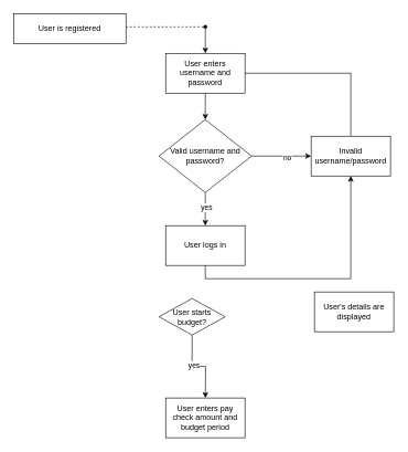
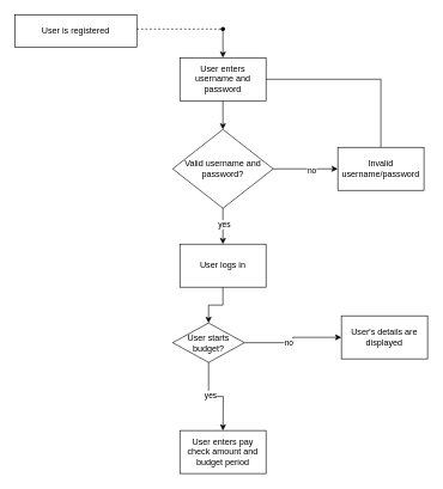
  <mxCell id="0" />
  <mxCell id="1" parent="0" />
  <mxCell id="2" style="edgeStyle=orthogonalEdgeStyle;rounded=0;orthogonalLoop=1;jettySize=auto;html=1;" edge="1" parent="1" source="3"><mxGeometry relative="1" as="geometry"><mxPoint x="310" y="80" as="targetPoint" /></mxGeometry></mxCell>
  <mxCell id="3" value="" style="shape=waypoint;sketch=0;size=6;pointerEvents=1;points=[];fillColor=none;resizable=0;rotatable=0;perimeter=centerPerimeter;snapToPoint=1;fontSize=14;" vertex="1" parent="1"><mxGeometry x="300" y="30" width="20" height="20" as="geometry" /></mxCell>
  <mxCell id="4" style="edgeStyle=orthogonalEdgeStyle;rounded=0;orthogonalLoop=1;jettySize=auto;html=1;" edge="1" parent="1" source="5"><mxGeometry relative="1" as="geometry"><mxPoint x="310" y="180" as="targetPoint" /></mxGeometry></mxCell>
  <mxCell id="5" value="User enters username and password" style="rounded=0;whiteSpace=wrap;html=1;" vertex="1" parent="1"><mxGeometry x="250" y="80" width="120" height="60" as="geometry" /></mxCell>
  <mxCell id="6" value="User is registered" style="rounded=0;whiteSpace=wrap;html=1;" vertex="1" parent="1"><mxGeometry x="20" y="20" width="170" height="45" as="geometry" /></mxCell>
  <mxCell id="7" style="edgeStyle=orthogonalEdgeStyle;rounded=0;orthogonalLoop=1;jettySize=auto;html=1;entryX=-0.014;entryY=0.621;entryDx=0;entryDy=0;entryPerimeter=0;dashed=1;endArrow=none;startFill=0;" edge="1" parent="1" source="6" target="3"><mxGeometry relative="1" as="geometry"><Array as="points"><mxPoint x="180" y="40" /><mxPoint x="180" y="40" /></Array></mxGeometry></mxCell>
  <mxCell id="8" style="edgeStyle=orthogonalEdgeStyle;rounded=0;orthogonalLoop=1;jettySize=auto;html=1;" edge="1" parent="1" source="12"><mxGeometry relative="1" as="geometry"><mxPoint x="470" y="235" as="targetPoint" /></mxGeometry></mxCell>
  <mxCell id="9" value="no" style="edgeLabel;html=1;align=center;verticalAlign=middle;resizable=0;points=[];" vertex="1" connectable="0" parent="8"><mxGeometry x="0.192" y="-1" relative="1" as="geometry"><mxPoint as="offset" /></mxGeometry></mxCell>
  <mxCell id="10" style="edgeStyle=orthogonalEdgeStyle;rounded=0;orthogonalLoop=1;jettySize=auto;html=1;" edge="1" parent="1" source="12"><mxGeometry relative="1" as="geometry"><mxPoint x="310" y="340" as="targetPoint" /></mxGeometry></mxCell>
  <mxCell id="11" value="yes" style="edgeLabel;html=1;align=center;verticalAlign=middle;resizable=0;points=[];" vertex="1" connectable="0" parent="10"><mxGeometry x="-0.123" y="1" relative="1" as="geometry"><mxPoint as="offset" /></mxGeometry></mxCell>
  <mxCell id="12" value="Valid username and password?" style="rhombus;whiteSpace=wrap;html=1;" vertex="1" parent="1"><mxGeometry x="240" y="180" width="140" height="110" as="geometry" /></mxCell>
  <mxCell id="13" style="edgeStyle=orthogonalEdgeStyle;rounded=0;orthogonalLoop=1;jettySize=auto;html=1;entryX=1;entryY=0.5;entryDx=0;entryDy=0;endArrow=none;" edge="1" parent="1" source="14" target="5"><mxGeometry relative="1" as="geometry"><Array as="points"><mxPoint x="530" y="110" /></Array></mxGeometry></mxCell>
  <mxCell id="14" value="Invalid username/password" style="rounded=0;whiteSpace=wrap;html=1;" vertex="1" parent="1"><mxGeometry x="470" y="205" width="120" height="60" as="geometry" /></mxCell>
  <mxCell id="15" value="User logs in" style="rounded=0;whiteSpace=wrap;html=1;" vertex="1" parent="1"><mxGeometry x="250" y="340" width="120" height="60" as="geometry" /></mxCell>
- <mxCell id="16" style="edgeStyle=orthogonalEdgeStyle;rounded=0;orthogonalLoop=1;jettySize=auto;html=1;exitX=0.5;exitY=1;exitDx=0;exitDy=0;" edge="1" parent="1" source="15" target="14"><mxGeometry relative="1" as="geometry"><mxPoint x="310" y="550" as="targetPoint" /><mxPoint x="310" y="510" as="sourcePoint" /></mxGeometry></mxCell>
+ <mxCell id="16" style="edgeStyle=orthogonalEdgeStyle;rounded=0;orthogonalLoop=1;jettySize=auto;html=1;exitX=0.5;exitY=1;exitDx=0;exitDy=0;entryX=0.5;entryY=0;entryDx=0;entryDy=0;" edge="1" parent="1" source="15" target="21"><mxGeometry relative="1" as="geometry"><mxPoint x="310" y="550" as="targetPoint" /><mxPoint x="310" y="510" as="sourcePoint" /></mxGeometry></mxCell>
+ <mxCell id="17" style="edgeStyle=orthogonalEdgeStyle;rounded=0;orthogonalLoop=1;jettySize=auto;html=1;" edge="1" parent="1" source="21" target="22"><mxGeometry relative="1" as="geometry"><mxPoint x="440" y="590" as="targetPoint" /></mxGeometry></mxCell>
+ <mxCell id="18" value="no" style="edgeLabel;html=1;align=center;verticalAlign=middle;resizable=0;points=[];" vertex="1" connectable="0" parent="17"><mxGeometry x="-0.143" relative="1" as="geometry"><mxPoint as="offset" /></mxGeometry></mxCell>
  <mxCell id="19" style="edgeStyle=orthogonalEdgeStyle;rounded=0;orthogonalLoop=1;jettySize=auto;html=1;" edge="1" parent="1" source="21"><mxGeometry relative="1" as="geometry"><mxPoint x="310" y="600" as="targetPoint" /></mxGeometry></mxCell>
  <mxCell id="20" value="yes" style="edgeLabel;html=1;align=center;verticalAlign=middle;resizable=0;points=[];" vertex="1" connectable="0" parent="19"><mxGeometry x="-0.137" y="2" relative="1" as="geometry"><mxPoint as="offset" /></mxGeometry></mxCell>
  <mxCell id="21" value="User starts budget?" style="rhombus;whiteSpace=wrap;html=1;" vertex="1" parent="1"><mxGeometry x="240" y="450" width="100" height="55" as="geometry" /></mxCell>
  <mxCell id="22" value="User's details are displayed" style="rounded=0;whiteSpace=wrap;html=1;" vertex="1" parent="1"><mxGeometry x="475" y="440" width="120" height="60" as="geometry" /></mxCell>
  <mxCell id="23" value="User enters pay check amount and budget period" style="rounded=0;whiteSpace=wrap;html=1;" vertex="1" parent="1"><mxGeometry x="250" y="600" width="120" height="60" as="geometry" /></mxCell>
